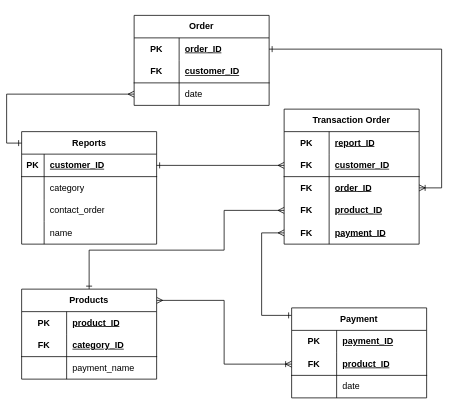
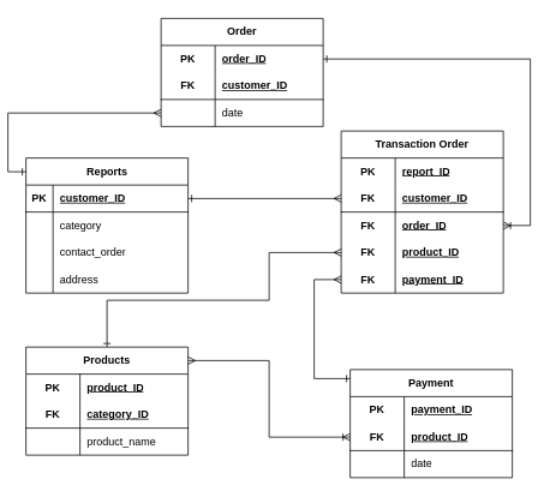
  <mxCell id="0" />
  <mxCell id="1" parent="0" />
  <mxCell id="2" value="Reports" style="shape=table;startSize=30;container=1;collapsible=1;childLayout=tableLayout;fixedRows=1;rowLines=0;fontStyle=1;align=center;resizeLast=1;html=1;" vertex="1" parent="1"><mxGeometry x="20" y="175" width="180" height="150" as="geometry"><mxRectangle x="320" y="230" width="100" height="30" as="alternateBounds" /></mxGeometry></mxCell>
  <mxCell id="3" value="" style="shape=tableRow;horizontal=0;startSize=0;swimlaneHead=0;swimlaneBody=0;fillColor=none;collapsible=0;dropTarget=0;points=[[0,0.5],[1,0.5]];portConstraint=eastwest;top=0;left=0;right=0;bottom=1;" vertex="1" parent="2"><mxGeometry y="30" width="180" height="30" as="geometry" /></mxCell>
  <mxCell id="4" value="PK" style="shape=partialRectangle;connectable=0;fillColor=none;top=0;left=0;bottom=0;right=0;fontStyle=1;overflow=hidden;whiteSpace=wrap;html=1;" vertex="1" parent="3"><mxGeometry width="30" height="30" as="geometry"><mxRectangle width="30" height="30" as="alternateBounds" /></mxGeometry></mxCell>
  <mxCell id="5" value="customer_ID" style="shape=partialRectangle;connectable=0;fillColor=none;top=0;left=0;bottom=0;right=0;align=left;spacingLeft=6;fontStyle=5;overflow=hidden;whiteSpace=wrap;html=1;" vertex="1" parent="3"><mxGeometry x="30" width="150" height="30" as="geometry"><mxRectangle width="150" height="30" as="alternateBounds" /></mxGeometry></mxCell>
  <mxCell id="6" value="" style="shape=tableRow;horizontal=0;startSize=0;swimlaneHead=0;swimlaneBody=0;fillColor=none;collapsible=0;dropTarget=0;points=[[0,0.5],[1,0.5]];portConstraint=eastwest;top=0;left=0;right=0;bottom=0;" vertex="1" parent="2"><mxGeometry y="60" width="180" height="30" as="geometry" /></mxCell>
  <mxCell id="7" value="" style="shape=partialRectangle;connectable=0;fillColor=none;top=0;left=0;bottom=0;right=0;editable=1;overflow=hidden;whiteSpace=wrap;html=1;" vertex="1" parent="6"><mxGeometry width="30" height="30" as="geometry"><mxRectangle width="30" height="30" as="alternateBounds" /></mxGeometry></mxCell>
  <mxCell id="8" value="category" style="shape=partialRectangle;connectable=0;fillColor=none;top=0;left=0;bottom=0;right=0;align=left;spacingLeft=6;overflow=hidden;whiteSpace=wrap;html=1;" vertex="1" parent="6"><mxGeometry x="30" width="150" height="30" as="geometry"><mxRectangle width="150" height="30" as="alternateBounds" /></mxGeometry></mxCell>
  <mxCell id="9" value="" style="shape=tableRow;horizontal=0;startSize=0;swimlaneHead=0;swimlaneBody=0;fillColor=none;collapsible=0;dropTarget=0;points=[[0,0.5],[1,0.5]];portConstraint=eastwest;top=0;left=0;right=0;bottom=0;" vertex="1" parent="2"><mxGeometry y="90" width="180" height="30" as="geometry" /></mxCell>
  <mxCell id="10" value="" style="shape=partialRectangle;connectable=0;fillColor=none;top=0;left=0;bottom=0;right=0;editable=1;overflow=hidden;whiteSpace=wrap;html=1;" vertex="1" parent="9"><mxGeometry width="30" height="30" as="geometry"><mxRectangle width="30" height="30" as="alternateBounds" /></mxGeometry></mxCell>
  <mxCell id="11" value="contact_order" style="shape=partialRectangle;connectable=0;fillColor=none;top=0;left=0;bottom=0;right=0;align=left;spacingLeft=6;overflow=hidden;whiteSpace=wrap;html=1;" vertex="1" parent="9"><mxGeometry x="30" width="150" height="30" as="geometry"><mxRectangle width="150" height="30" as="alternateBounds" /></mxGeometry></mxCell>
  <mxCell id="12" value="" style="shape=tableRow;horizontal=0;startSize=0;swimlaneHead=0;swimlaneBody=0;fillColor=none;collapsible=0;dropTarget=0;points=[[0,0.5],[1,0.5]];portConstraint=eastwest;top=0;left=0;right=0;bottom=0;" vertex="1" parent="2"><mxGeometry y="120" width="180" height="30" as="geometry" /></mxCell>
  <mxCell id="13" value="" style="shape=partialRectangle;connectable=0;fillColor=none;top=0;left=0;bottom=0;right=0;editable=1;overflow=hidden;whiteSpace=wrap;html=1;" vertex="1" parent="12"><mxGeometry width="30" height="30" as="geometry"><mxRectangle width="30" height="30" as="alternateBounds" /></mxGeometry></mxCell>
- <mxCell id="14" value="name" style="shape=partialRectangle;connectable=0;fillColor=none;top=0;left=0;bottom=0;right=0;align=left;spacingLeft=6;overflow=hidden;whiteSpace=wrap;html=1;" vertex="1" parent="12"><mxGeometry x="30" width="150" height="30" as="geometry"><mxRectangle width="150" height="30" as="alternateBounds" /></mxGeometry></mxCell>
+ <mxCell id="14" value="address" style="shape=partialRectangle;connectable=0;fillColor=none;top=0;left=0;bottom=0;right=0;align=left;spacingLeft=6;overflow=hidden;whiteSpace=wrap;html=1;" vertex="1" parent="12"><mxGeometry x="30" width="150" height="30" as="geometry"><mxRectangle width="150" height="30" as="alternateBounds" /></mxGeometry></mxCell>
  <mxCell id="15" style="edgeStyle=orthogonalEdgeStyle;rounded=0;orthogonalLoop=1;jettySize=auto;html=1;entryX=0;entryY=0.5;entryDx=0;entryDy=0;startArrow=ERmany;startFill=0;endArrow=ERoneToMany;endFill=0;strokeWidth=1;" edge="1" parent="1" source="17" target="43"><mxGeometry relative="1" as="geometry"><Array as="points"><mxPoint x="290" y="400" /><mxPoint x="290" y="485" /></Array></mxGeometry></mxCell>
  <mxCell id="16" style="edgeStyle=orthogonalEdgeStyle;rounded=0;orthogonalLoop=1;jettySize=auto;html=1;exitX=0.5;exitY=0;exitDx=0;exitDy=0;endArrow=ERmany;endFill=0;startArrow=ERone;startFill=0;strokeWidth=1;" edge="1" parent="1" source="17"><mxGeometry relative="1" as="geometry"><mxPoint x="370" y="280" as="targetPoint" /><Array as="points"><mxPoint x="110" y="333" /><mxPoint x="290" y="333" /><mxPoint x="290" y="280" /></Array></mxGeometry></mxCell>
  <mxCell id="17" value="Products" style="shape=table;startSize=30;container=1;collapsible=1;childLayout=tableLayout;fixedRows=1;rowLines=0;fontStyle=1;align=center;resizeLast=1;html=1;whiteSpace=wrap;" vertex="1" parent="1"><mxGeometry x="20" y="385" width="180" height="120" as="geometry" /></mxCell>
  <mxCell id="18" value="" style="shape=tableRow;horizontal=0;startSize=0;swimlaneHead=0;swimlaneBody=0;fillColor=none;collapsible=0;dropTarget=0;points=[[0,0.5],[1,0.5]];portConstraint=eastwest;top=0;left=0;right=0;bottom=0;html=1;" vertex="1" parent="17"><mxGeometry y="30" width="180" height="30" as="geometry" /></mxCell>
  <mxCell id="19" value="PK" style="shape=partialRectangle;connectable=0;fillColor=none;top=0;left=0;bottom=0;right=0;fontStyle=1;overflow=hidden;html=1;whiteSpace=wrap;" vertex="1" parent="18"><mxGeometry width="60" height="30" as="geometry"><mxRectangle width="60" height="30" as="alternateBounds" /></mxGeometry></mxCell>
  <mxCell id="20" value="product_ID" style="shape=partialRectangle;connectable=0;fillColor=none;top=0;left=0;bottom=0;right=0;align=left;spacingLeft=6;fontStyle=5;overflow=hidden;html=1;whiteSpace=wrap;" vertex="1" parent="18"><mxGeometry x="60" width="120" height="30" as="geometry"><mxRectangle width="120" height="30" as="alternateBounds" /></mxGeometry></mxCell>
  <mxCell id="21" value="" style="shape=tableRow;horizontal=0;startSize=0;swimlaneHead=0;swimlaneBody=0;fillColor=none;collapsible=0;dropTarget=0;points=[[0,0.5],[1,0.5]];portConstraint=eastwest;top=0;left=0;right=0;bottom=1;html=1;" vertex="1" parent="17"><mxGeometry y="60" width="180" height="30" as="geometry" /></mxCell>
  <mxCell id="22" value="FK" style="shape=partialRectangle;connectable=0;fillColor=none;top=0;left=0;bottom=0;right=0;fontStyle=1;overflow=hidden;html=1;whiteSpace=wrap;" vertex="1" parent="21"><mxGeometry width="60" height="30" as="geometry"><mxRectangle width="60" height="30" as="alternateBounds" /></mxGeometry></mxCell>
  <mxCell id="23" value="category_ID" style="shape=partialRectangle;connectable=0;fillColor=none;top=0;left=0;bottom=0;right=0;align=left;spacingLeft=6;fontStyle=5;overflow=hidden;html=1;whiteSpace=wrap;" vertex="1" parent="21"><mxGeometry x="60" width="120" height="30" as="geometry"><mxRectangle width="120" height="30" as="alternateBounds" /></mxGeometry></mxCell>
  <mxCell id="24" value="" style="shape=tableRow;horizontal=0;startSize=0;swimlaneHead=0;swimlaneBody=0;fillColor=none;collapsible=0;dropTarget=0;points=[[0,0.5],[1,0.5]];portConstraint=eastwest;top=0;left=0;right=0;bottom=0;html=1;" vertex="1" parent="17"><mxGeometry y="90" width="180" height="30" as="geometry" /></mxCell>
  <mxCell id="25" value="" style="shape=partialRectangle;connectable=0;fillColor=none;top=0;left=0;bottom=0;right=0;editable=1;overflow=hidden;html=1;whiteSpace=wrap;" vertex="1" parent="24"><mxGeometry width="60" height="30" as="geometry"><mxRectangle width="60" height="30" as="alternateBounds" /></mxGeometry></mxCell>
- <mxCell id="26" value="payment_name" style="shape=partialRectangle;connectable=0;fillColor=none;top=0;left=0;bottom=0;right=0;align=left;spacingLeft=6;overflow=hidden;html=1;whiteSpace=wrap;" vertex="1" parent="24"><mxGeometry x="60" width="120" height="30" as="geometry"><mxRectangle width="120" height="30" as="alternateBounds" /></mxGeometry></mxCell>
+ <mxCell id="26" value="product_name" style="shape=partialRectangle;connectable=0;fillColor=none;top=0;left=0;bottom=0;right=0;align=left;spacingLeft=6;overflow=hidden;html=1;whiteSpace=wrap;" vertex="1" parent="24"><mxGeometry x="60" width="120" height="30" as="geometry"><mxRectangle width="120" height="30" as="alternateBounds" /></mxGeometry></mxCell>
  <mxCell id="27" value="Order" style="shape=table;startSize=30;container=1;collapsible=1;childLayout=tableLayout;fixedRows=1;rowLines=0;fontStyle=1;align=center;resizeLast=1;html=1;whiteSpace=wrap;" vertex="1" parent="1"><mxGeometry x="170" y="20" width="180" height="120" as="geometry" /></mxCell>
  <mxCell id="28" value="" style="shape=tableRow;horizontal=0;startSize=0;swimlaneHead=0;swimlaneBody=0;fillColor=none;collapsible=0;dropTarget=0;points=[[0,0.5],[1,0.5]];portConstraint=eastwest;top=0;left=0;right=0;bottom=0;html=1;" vertex="1" parent="27"><mxGeometry y="30" width="180" height="30" as="geometry" /></mxCell>
  <mxCell id="29" value="PK" style="shape=partialRectangle;connectable=0;fillColor=none;top=0;left=0;bottom=0;right=0;fontStyle=1;overflow=hidden;html=1;whiteSpace=wrap;" vertex="1" parent="28"><mxGeometry width="60" height="30" as="geometry"><mxRectangle width="60" height="30" as="alternateBounds" /></mxGeometry></mxCell>
  <mxCell id="30" value="order_ID" style="shape=partialRectangle;connectable=0;fillColor=none;top=0;left=0;bottom=0;right=0;align=left;spacingLeft=6;fontStyle=5;overflow=hidden;html=1;whiteSpace=wrap;" vertex="1" parent="28"><mxGeometry x="60" width="120" height="30" as="geometry"><mxRectangle width="120" height="30" as="alternateBounds" /></mxGeometry></mxCell>
  <mxCell id="31" value="" style="shape=tableRow;horizontal=0;startSize=0;swimlaneHead=0;swimlaneBody=0;fillColor=none;collapsible=0;dropTarget=0;points=[[0,0.5],[1,0.5]];portConstraint=eastwest;top=0;left=0;right=0;bottom=1;html=1;" vertex="1" parent="27"><mxGeometry y="60" width="180" height="30" as="geometry" /></mxCell>
  <mxCell id="32" value="FK" style="shape=partialRectangle;connectable=0;fillColor=none;top=0;left=0;bottom=0;right=0;fontStyle=1;overflow=hidden;html=1;whiteSpace=wrap;" vertex="1" parent="31"><mxGeometry width="60" height="30" as="geometry"><mxRectangle width="60" height="30" as="alternateBounds" /></mxGeometry></mxCell>
  <mxCell id="33" value="customer_ID" style="shape=partialRectangle;connectable=0;fillColor=none;top=0;left=0;bottom=0;right=0;align=left;spacingLeft=6;fontStyle=5;overflow=hidden;html=1;whiteSpace=wrap;" vertex="1" parent="31"><mxGeometry x="60" width="120" height="30" as="geometry"><mxRectangle width="120" height="30" as="alternateBounds" /></mxGeometry></mxCell>
  <mxCell id="34" value="" style="shape=tableRow;horizontal=0;startSize=0;swimlaneHead=0;swimlaneBody=0;fillColor=none;collapsible=0;dropTarget=0;points=[[0,0.5],[1,0.5]];portConstraint=eastwest;top=0;left=0;right=0;bottom=0;html=1;" vertex="1" parent="27"><mxGeometry y="90" width="180" height="30" as="geometry" /></mxCell>
  <mxCell id="35" value="" style="shape=partialRectangle;connectable=0;fillColor=none;top=0;left=0;bottom=0;right=0;editable=1;overflow=hidden;html=1;whiteSpace=wrap;" vertex="1" parent="34"><mxGeometry width="60" height="30" as="geometry"><mxRectangle width="60" height="30" as="alternateBounds" /></mxGeometry></mxCell>
  <mxCell id="36" value="date" style="shape=partialRectangle;connectable=0;fillColor=none;top=0;left=0;bottom=0;right=0;align=left;spacingLeft=6;overflow=hidden;html=1;whiteSpace=wrap;" vertex="1" parent="34"><mxGeometry x="60" width="120" height="30" as="geometry"><mxRectangle width="120" height="30" as="alternateBounds" /></mxGeometry></mxCell>
  <mxCell id="37" style="edgeStyle=orthogonalEdgeStyle;rounded=0;orthogonalLoop=1;jettySize=auto;html=1;entryX=0;entryY=0.102;entryDx=0;entryDy=0;entryPerimeter=0;endArrow=ERone;endFill=0;startArrow=ERmany;startFill=0;strokeWidth=1;" edge="1" parent="1" source="34" target="2"><mxGeometry relative="1" as="geometry" /></mxCell>
  <mxCell id="38" style="edgeStyle=orthogonalEdgeStyle;rounded=0;orthogonalLoop=1;jettySize=auto;html=1;endArrow=ERmany;endFill=0;startArrow=ERone;startFill=0;strokeWidth=1;" edge="1" parent="1" source="39"><mxGeometry relative="1" as="geometry"><mxPoint x="370" y="310" as="targetPoint" /><Array as="points"><mxPoint x="340" y="420" /><mxPoint x="340" y="310" /></Array></mxGeometry></mxCell>
  <mxCell id="39" value="Payment" style="shape=table;startSize=30;container=1;collapsible=1;childLayout=tableLayout;fixedRows=1;rowLines=0;fontStyle=1;align=center;resizeLast=1;html=1;whiteSpace=wrap;" vertex="1" parent="1"><mxGeometry x="380" y="410" width="180" height="120" as="geometry" /></mxCell>
  <mxCell id="40" value="" style="shape=tableRow;horizontal=0;startSize=0;swimlaneHead=0;swimlaneBody=0;fillColor=none;collapsible=0;dropTarget=0;points=[[0,0.5],[1,0.5]];portConstraint=eastwest;top=0;left=0;right=0;bottom=0;html=1;" vertex="1" parent="39"><mxGeometry y="30" width="180" height="30" as="geometry" /></mxCell>
  <mxCell id="41" value="PK" style="shape=partialRectangle;connectable=0;fillColor=none;top=0;left=0;bottom=0;right=0;fontStyle=1;overflow=hidden;html=1;whiteSpace=wrap;" vertex="1" parent="40"><mxGeometry width="60" height="30" as="geometry"><mxRectangle width="60" height="30" as="alternateBounds" /></mxGeometry></mxCell>
  <mxCell id="42" value="payment_ID" style="shape=partialRectangle;connectable=0;fillColor=none;top=0;left=0;bottom=0;right=0;align=left;spacingLeft=6;fontStyle=5;overflow=hidden;html=1;whiteSpace=wrap;" vertex="1" parent="40"><mxGeometry x="60" width="120" height="30" as="geometry"><mxRectangle width="120" height="30" as="alternateBounds" /></mxGeometry></mxCell>
  <mxCell id="43" value="" style="shape=tableRow;horizontal=0;startSize=0;swimlaneHead=0;swimlaneBody=0;fillColor=none;collapsible=0;dropTarget=0;points=[[0,0.5],[1,0.5]];portConstraint=eastwest;top=0;left=0;right=0;bottom=1;html=1;" vertex="1" parent="39"><mxGeometry y="60" width="180" height="30" as="geometry" /></mxCell>
  <mxCell id="44" value="FK" style="shape=partialRectangle;connectable=0;fillColor=none;top=0;left=0;bottom=0;right=0;fontStyle=1;overflow=hidden;html=1;whiteSpace=wrap;" vertex="1" parent="43"><mxGeometry width="60" height="30" as="geometry"><mxRectangle width="60" height="30" as="alternateBounds" /></mxGeometry></mxCell>
  <mxCell id="45" value="product_ID" style="shape=partialRectangle;connectable=0;fillColor=none;top=0;left=0;bottom=0;right=0;align=left;spacingLeft=6;fontStyle=5;overflow=hidden;html=1;whiteSpace=wrap;" vertex="1" parent="43"><mxGeometry x="60" width="120" height="30" as="geometry"><mxRectangle width="120" height="30" as="alternateBounds" /></mxGeometry></mxCell>
  <mxCell id="46" value="" style="shape=tableRow;horizontal=0;startSize=0;swimlaneHead=0;swimlaneBody=0;fillColor=none;collapsible=0;dropTarget=0;points=[[0,0.5],[1,0.5]];portConstraint=eastwest;top=0;left=0;right=0;bottom=0;html=1;" vertex="1" parent="39"><mxGeometry y="90" width="180" height="30" as="geometry" /></mxCell>
  <mxCell id="47" value="" style="shape=partialRectangle;connectable=0;fillColor=none;top=0;left=0;bottom=0;right=0;editable=1;overflow=hidden;html=1;whiteSpace=wrap;" vertex="1" parent="46"><mxGeometry width="60" height="30" as="geometry"><mxRectangle width="60" height="30" as="alternateBounds" /></mxGeometry></mxCell>
  <mxCell id="48" value="date " style="shape=partialRectangle;connectable=0;fillColor=none;top=0;left=0;bottom=0;right=0;align=left;spacingLeft=6;overflow=hidden;html=1;whiteSpace=wrap;" vertex="1" parent="46"><mxGeometry x="60" width="120" height="30" as="geometry"><mxRectangle width="120" height="30" as="alternateBounds" /></mxGeometry></mxCell>
  <mxCell id="49" value="Transaction Order" style="shape=table;startSize=30;container=1;collapsible=1;childLayout=tableLayout;fixedRows=1;rowLines=0;fontStyle=1;align=center;resizeLast=1;html=1;whiteSpace=wrap;" vertex="1" parent="1"><mxGeometry x="370" y="145" width="180" height="180" as="geometry" /></mxCell>
  <mxCell id="50" value="" style="shape=tableRow;horizontal=0;startSize=0;swimlaneHead=0;swimlaneBody=0;fillColor=none;collapsible=0;dropTarget=0;points=[[0,0.5],[1,0.5]];portConstraint=eastwest;top=0;left=0;right=0;bottom=0;html=1;" vertex="1" parent="49"><mxGeometry y="30" width="180" height="30" as="geometry" /></mxCell>
  <mxCell id="51" value="PK" style="shape=partialRectangle;connectable=0;fillColor=none;top=0;left=0;bottom=0;right=0;fontStyle=1;overflow=hidden;html=1;whiteSpace=wrap;" vertex="1" parent="50"><mxGeometry width="60" height="30" as="geometry"><mxRectangle width="60" height="30" as="alternateBounds" /></mxGeometry></mxCell>
  <mxCell id="52" value="report_ID" style="shape=partialRectangle;connectable=0;fillColor=none;top=0;left=0;bottom=0;right=0;align=left;spacingLeft=6;fontStyle=5;overflow=hidden;html=1;whiteSpace=wrap;" vertex="1" parent="50"><mxGeometry x="60" width="120" height="30" as="geometry"><mxRectangle width="120" height="30" as="alternateBounds" /></mxGeometry></mxCell>
  <mxCell id="53" value="" style="shape=tableRow;horizontal=0;startSize=0;swimlaneHead=0;swimlaneBody=0;fillColor=none;collapsible=0;dropTarget=0;points=[[0,0.5],[1,0.5]];portConstraint=eastwest;top=0;left=0;right=0;bottom=1;html=1;" vertex="1" parent="49"><mxGeometry y="60" width="180" height="30" as="geometry" /></mxCell>
  <mxCell id="54" value="FK" style="shape=partialRectangle;connectable=0;fillColor=none;top=0;left=0;bottom=0;right=0;fontStyle=1;overflow=hidden;html=1;whiteSpace=wrap;" vertex="1" parent="53"><mxGeometry width="60" height="30" as="geometry"><mxRectangle width="60" height="30" as="alternateBounds" /></mxGeometry></mxCell>
  <mxCell id="55" value="customer_ID" style="shape=partialRectangle;connectable=0;fillColor=none;top=0;left=0;bottom=0;right=0;align=left;spacingLeft=6;fontStyle=5;overflow=hidden;html=1;whiteSpace=wrap;" vertex="1" parent="53"><mxGeometry x="60" width="120" height="30" as="geometry"><mxRectangle width="120" height="30" as="alternateBounds" /></mxGeometry></mxCell>
  <mxCell id="56" value="FK" style="shape=partialRectangle;connectable=0;fillColor=none;top=0;left=0;bottom=0;right=0;fontStyle=1;overflow=hidden;html=1;whiteSpace=wrap;" vertex="1" parent="1"><mxGeometry x="370" y="235" width="60" height="30" as="geometry"><mxRectangle width="60" height="30" as="alternateBounds" /></mxGeometry></mxCell>
  <mxCell id="57" value="order_ID" style="shape=partialRectangle;connectable=0;fillColor=none;top=0;left=0;bottom=0;right=0;align=left;spacingLeft=6;fontStyle=5;overflow=hidden;html=1;whiteSpace=wrap;" vertex="1" parent="1"><mxGeometry x="430" y="235" width="120" height="30" as="geometry"><mxRectangle width="120" height="30" as="alternateBounds" /></mxGeometry></mxCell>
  <mxCell id="58" value="FK" style="shape=partialRectangle;connectable=0;fillColor=none;top=0;left=0;bottom=0;right=0;fontStyle=1;overflow=hidden;html=1;whiteSpace=wrap;" vertex="1" parent="1"><mxGeometry x="370" y="265" width="60" height="30" as="geometry"><mxRectangle width="60" height="30" as="alternateBounds" /></mxGeometry></mxCell>
  <mxCell id="59" value="product_ID" style="shape=partialRectangle;connectable=0;fillColor=none;top=0;left=0;bottom=0;right=0;align=left;spacingLeft=6;fontStyle=5;overflow=hidden;html=1;whiteSpace=wrap;" vertex="1" parent="1"><mxGeometry x="430" y="265" width="120" height="30" as="geometry"><mxRectangle width="120" height="30" as="alternateBounds" /></mxGeometry></mxCell>
  <mxCell id="60" value="payment_ID" style="shape=partialRectangle;connectable=0;fillColor=none;top=0;left=0;bottom=0;right=0;align=left;spacingLeft=6;fontStyle=5;overflow=hidden;html=1;whiteSpace=wrap;" vertex="1" parent="1"><mxGeometry x="430" y="295" width="120" height="30" as="geometry"><mxRectangle width="120" height="30" as="alternateBounds" /></mxGeometry></mxCell>
  <mxCell id="61" value="FK" style="shape=partialRectangle;connectable=0;fillColor=none;top=0;left=0;bottom=0;right=0;fontStyle=1;overflow=hidden;html=1;whiteSpace=wrap;" vertex="1" parent="1"><mxGeometry x="370" y="295" width="60" height="30" as="geometry"><mxRectangle width="60" height="30" as="alternateBounds" /></mxGeometry></mxCell>
  <mxCell id="62" value="" style="endArrow=none;html=1;rounded=0;" edge="1" parent="1"><mxGeometry width="50" height="50" relative="1" as="geometry"><mxPoint x="430" y="325" as="sourcePoint" /><mxPoint x="430" y="235" as="targetPoint" /></mxGeometry></mxCell>
  <mxCell id="63" style="edgeStyle=orthogonalEdgeStyle;rounded=0;orthogonalLoop=1;jettySize=auto;html=1;entryX=1;entryY=0.5;entryDx=0;entryDy=0;endArrow=ERone;endFill=0;startArrow=ERmany;startFill=0;strokeWidth=1;" edge="1" parent="1" source="53" target="3"><mxGeometry relative="1" as="geometry" /></mxCell>
  <mxCell id="64" style="edgeStyle=orthogonalEdgeStyle;rounded=0;orthogonalLoop=1;jettySize=auto;html=1;exitX=1;exitY=0.5;exitDx=0;exitDy=0;startArrow=ERone;startFill=0;endArrow=ERoneToMany;endFill=0;strokeWidth=1;" edge="1" parent="1" source="28"><mxGeometry relative="1" as="geometry"><mxPoint x="550" y="250" as="targetPoint" /><Array as="points"><mxPoint x="580" y="65" /><mxPoint x="580" y="250" /></Array></mxGeometry></mxCell>
